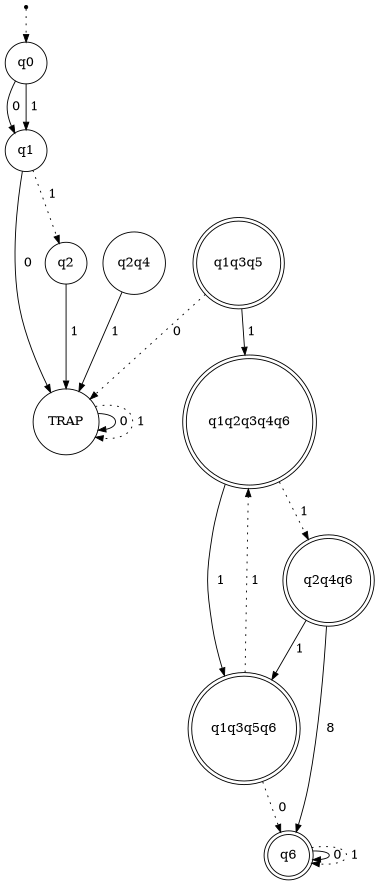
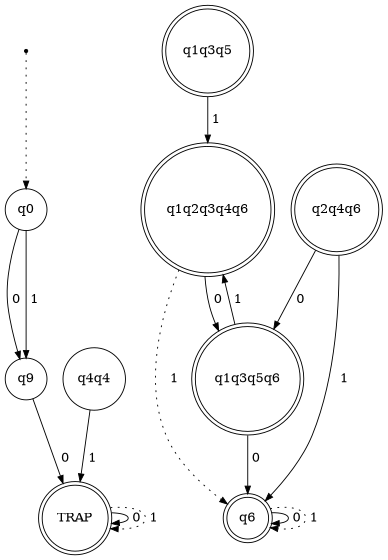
  digraph {
    rankdir=TB
    ranksep=0.5
    node [fontsize=14.0 shape=circle]
    edge [arrowsize=0.85 style=solid fontsize=14.0]
    Initial [shape=point]
    q0
-   q1
-   TRAP
-   q2
+   q1 [label=q9]
+   TRAP [shape=doublecircle]
    q1q2q3q4q6 [shape=doublecircle]
    q1q3q5q6 [shape=doublecircle]
    q2q4q6 [shape=doublecircle]
    q6 [shape=doublecircle]
-   q2q4
+   q2q4 [label=q4q4]
    q1q3q5 [shape=doublecircle]
    Initial -> q0 [style=dotted fontsize=""]
    q0 -> q1 [label=" 0 "]
    q0 -> q1 [label=" 1 "]
    q1 -> TRAP [label=" 0 "]
-   q1 -> q2 [label=" 1 " style=dotted]
    TRAP -> TRAP [label=" 0 "]
    TRAP -> TRAP [label=" 1 " style=dotted]
-   q2 -> TRAP [label=" 1 "]
-   q1q2q3q4q6 -> q1q3q5q6 [label=" 1 "]
-   q1q2q3q4q6 -> q2q4q6 [label=" 1 " style=dotted]
-   q1q3q5q6 -> q1q2q3q4q6 [label=" 1 " style=dotted]
-   q1q3q5q6 -> q6 [label=" 0 " style=dotted]
-   q2q4q6 -> q1q3q5q6 [label=" 1 "]
-   q2q4q6 -> q6 [label=" 8 "]
+   q1q2q3q4q6 -> q1q3q5q6 [label=" 0 "]
+   q1q2q3q4q6 -> q6 [label=" 1 " style=dotted]
+   q1q3q5q6 -> q1q2q3q4q6 [label=" 1 "]
+   q1q3q5q6 -> q6 [label=" 0 "]
+   q2q4q6 -> q1q3q5q6 [label=" 0 "]
+   q2q4q6 -> q6 [label=" 1 "]
    q6 -> q6 [label=" 0 "]
    q6 -> q6 [label=" 1 " style=dotted]
    q2q4 -> TRAP [label=" 1 "]
-   q1q3q5 -> TRAP [label=" 0 " style=dotted]
    q1q3q5 -> q1q2q3q4q6 [label=" 1 "]
  }
